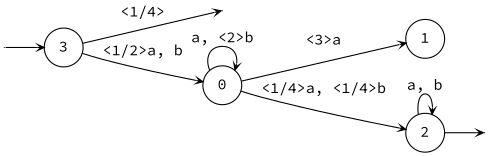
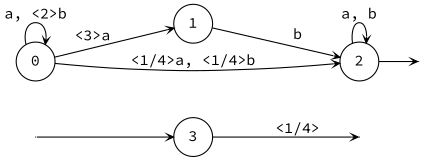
  digraph {
    fontname="Source Code Pro"
    rankdir=LR
    vcsn_context="letterset<char_letters(ab)>, q"
    node [fontname="Source Code Pro" shape=circle style=rounded]
    edge [arrowhead=vee arrowsize=.6 fontname="Source Code Pro"]
    I3 [shape=point width=0 style=""]
    F2 [shape=point width=0 style=""]
    F3 [shape=point width=0 style=""]
    0 [width=0.5]
    1 [width=0.5]
    2 [width=0.5]
    3 [width=0.5]
    subgraph sub_1 {
      I3
      F2
      F3
    }
    subgraph sub_2 {
      0
      1
      2
      3
    }
    I3 -> 3
    0 -> 0 [label="a, <2>b"]
    0 -> 1 [label="<3>a"]
    0 -> 2 [label="<1/4>a, <1/4>b"]
+   1 -> 2 [label=b]
    2 -> F2
    2 -> 2 [label="a, b"]
    3 -> F3 [label="<1/4>"]
-   3 -> 0 [label="<1/2>a, b"]
  }
